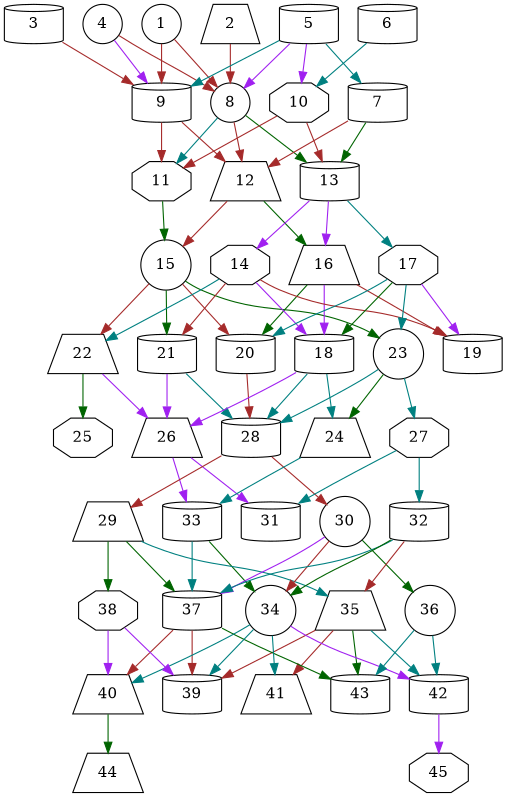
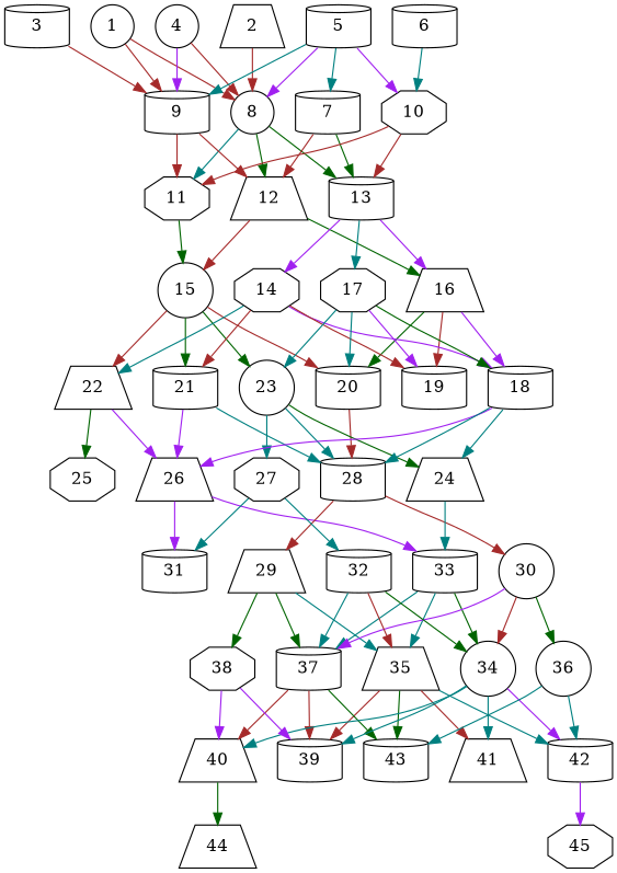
  digraph {
    node [alpha=0.17 shape=cylinder]
    edge [color=teal]
    1 [expect_size=32153600 shape=circle]
    8 [alpha=0.13 expect_size=48483328 shape=circle]
    9 [alpha=0.03 expect_size=16321536]
    12 [alpha=0.09 expect_size=49035264 shape=trapezium]
    13 [expect_size=12832768]
    11 [alpha=0.16 expect_size=9990144 shape=octagon]
    15 [expect_size=11187200 shape=circle]
    16 [alpha=0.00 expect_size=7742464 shape=trapezium]
    14 [alpha=0.06 expect_size=10132480 shape=octagon]
    17 [alpha=0.16 expect_size=44792832 shape=octagon]
    2 [alpha=0.05 expect_size=51347456 shape=trapezium]
    3 [alpha=0.19 expect_size=24545280]
    4 [alpha=0.00 expect_size=39899136 shape=circle]
    5 [alpha=0.19 expect_size=7369728]
    7 [alpha=0.11 expect_size=22628352]
    10 [alpha=0.10 expect_size=35660800 shape=octagon]
    6 [alpha=0.16 expect_size=6784000]
    21 [alpha=0.18 expect_size=38108160]
    22 [alpha=0.07 expect_size=28740608 shape=trapezium]
    20 [alpha=0.08 expect_size=14031872]
    23 [alpha=0.05 expect_size=49177600 shape=circle]
    18 [expect_size=24005632]
    19 [alpha=0.09 expect_size=7868416]
    26 [alpha=0.05 expect_size=50002944 shape=trapezium]
    28 [alpha=0.07 expect_size=41896960]
    25 [alpha=0.11 expect_size=9491456 shape=octagon]
    24 [alpha=0.18 expect_size=42713088 shape=trapezium]
    27 [alpha=0.07 expect_size=50466816 shape=octagon]
    33 [alpha=0.07 expect_size=39147520]
    31 [alpha=0.08 expect_size=27153408]
    29 [alpha=0.11 expect_size=35537920 shape=trapezium]
    30 [alpha=0.08 expect_size=9264128 shape=circle]
    32 [alpha=0.06 expect_size=21745664]
    35 [alpha=0.16 expect_size=46194688 shape=trapezium]
    37 [alpha=0.06 expect_size=37932032]
    34 [alpha=0.10 expect_size=51473408 shape=circle]
    38 [alpha=0.18 expect_size=6690816 shape=octagon]
    36 [alpha=0.03 expect_size=25438208 shape=circle]
    39 [alpha=0.11 expect_size=22138880]
    41 [expect_size=20834304 shape=trapezium]
    42 [expect_size=39247872]
    43 [alpha=0.16 expect_size=5646336]
    40 [alpha=0.07 expect_size=48171008 shape=trapezium]
    45 [alpha=0.08 expect_size=45989888 shape=octagon]
    44 [alpha=0.11 expect_size=21992448 shape=trapezium]
    1 -> 8 [color=brown]
    1 -> 9 [color=brown]
-   8 -> 12 [color=brown]
+   8 -> 12 [color=darkgreen]
    8 -> 13 [color=darkgreen]
    8 -> 11
    9 -> 12 [color=brown]
    9 -> 11 [color=brown]
    12 -> 15 [color=brown]
    12 -> 16 [color=darkgreen]
    13 -> 16 [color=purple]
    13 -> 14 [color=purple]
    13 -> 17
    11 -> 15 [color=darkgreen]
    15 -> 21 [color=darkgreen]
    15 -> 22 [color=brown]
    15 -> 20 [color=brown]
    15 -> 23 [color=darkgreen]
    16 -> 20 [color=darkgreen]
    16 -> 18 [color=purple]
    16 -> 19 [color=brown]
    14 -> 21 [color=brown]
    14 -> 22
    14 -> 18 [color=purple]
    14 -> 19 [color=brown]
    17 -> 20
    17 -> 23
    17 -> 18 [color=darkgreen]
    17 -> 19 [color=purple]
    2 -> 8 [color=brown]
    3 -> 9 [color=brown]
    4 -> 8 [color=brown]
    4 -> 9 [color=purple]
    5 -> 8 [color=purple]
    5 -> 9
    5 -> 7
    5 -> 10 [color=purple]
    7 -> 12 [color=brown]
    7 -> 13 [color=darkgreen]
    10 -> 13 [color=brown]
    10 -> 11 [color=brown]
    6 -> 10
    21 -> 26 [color=purple]
    21 -> 28
    22 -> 26 [color=purple]
    22 -> 25 [color=darkgreen]
    20 -> 28 [color=brown]
    23 -> 28
    23 -> 24 [color=darkgreen]
    23 -> 27
    18 -> 26 [color=purple]
    18 -> 28
    18 -> 24
    26 -> 33 [color=purple]
    26 -> 31 [color=purple]
    28 -> 29 [color=brown]
    28 -> 30 [color=brown]
    24 -> 33
    27 -> 31
    27 -> 32
+   33 -> 35
    33 -> 37
    33 -> 34 [color=darkgreen]
    29 -> 35
    29 -> 37 [color=darkgreen]
    29 -> 38 [color=darkgreen]
    30 -> 37 [color=purple]
    30 -> 34 [color=brown]
    30 -> 36 [color=darkgreen]
    32 -> 35 [color=brown]
    32 -> 37
    32 -> 34 [color=darkgreen]
    35 -> 39 [color=brown]
    35 -> 41 [color=brown]
    35 -> 42
    35 -> 43 [color=darkgreen]
    37 -> 39 [color=brown]
    37 -> 43 [color=darkgreen]
    37 -> 40 [color=brown]
    34 -> 39
    34 -> 41
    34 -> 42 [color=purple]
    34 -> 40
    38 -> 39 [color=purple]
    38 -> 40 [color=purple]
    36 -> 42
    36 -> 43
    42 -> 45 [color=purple]
    40 -> 44 [color=darkgreen]
  }
